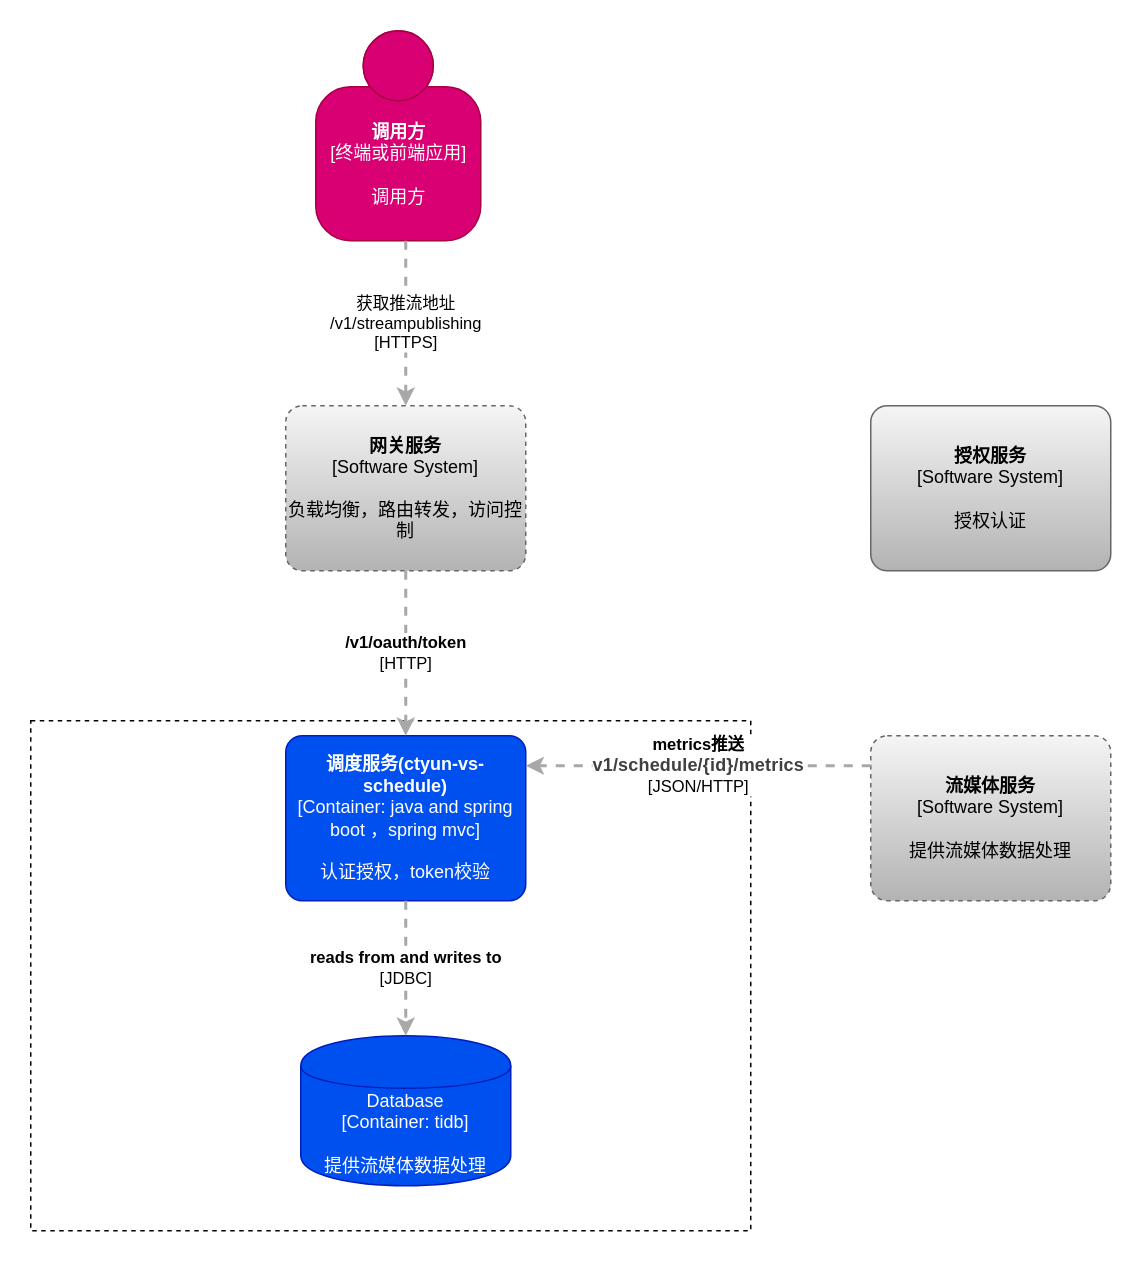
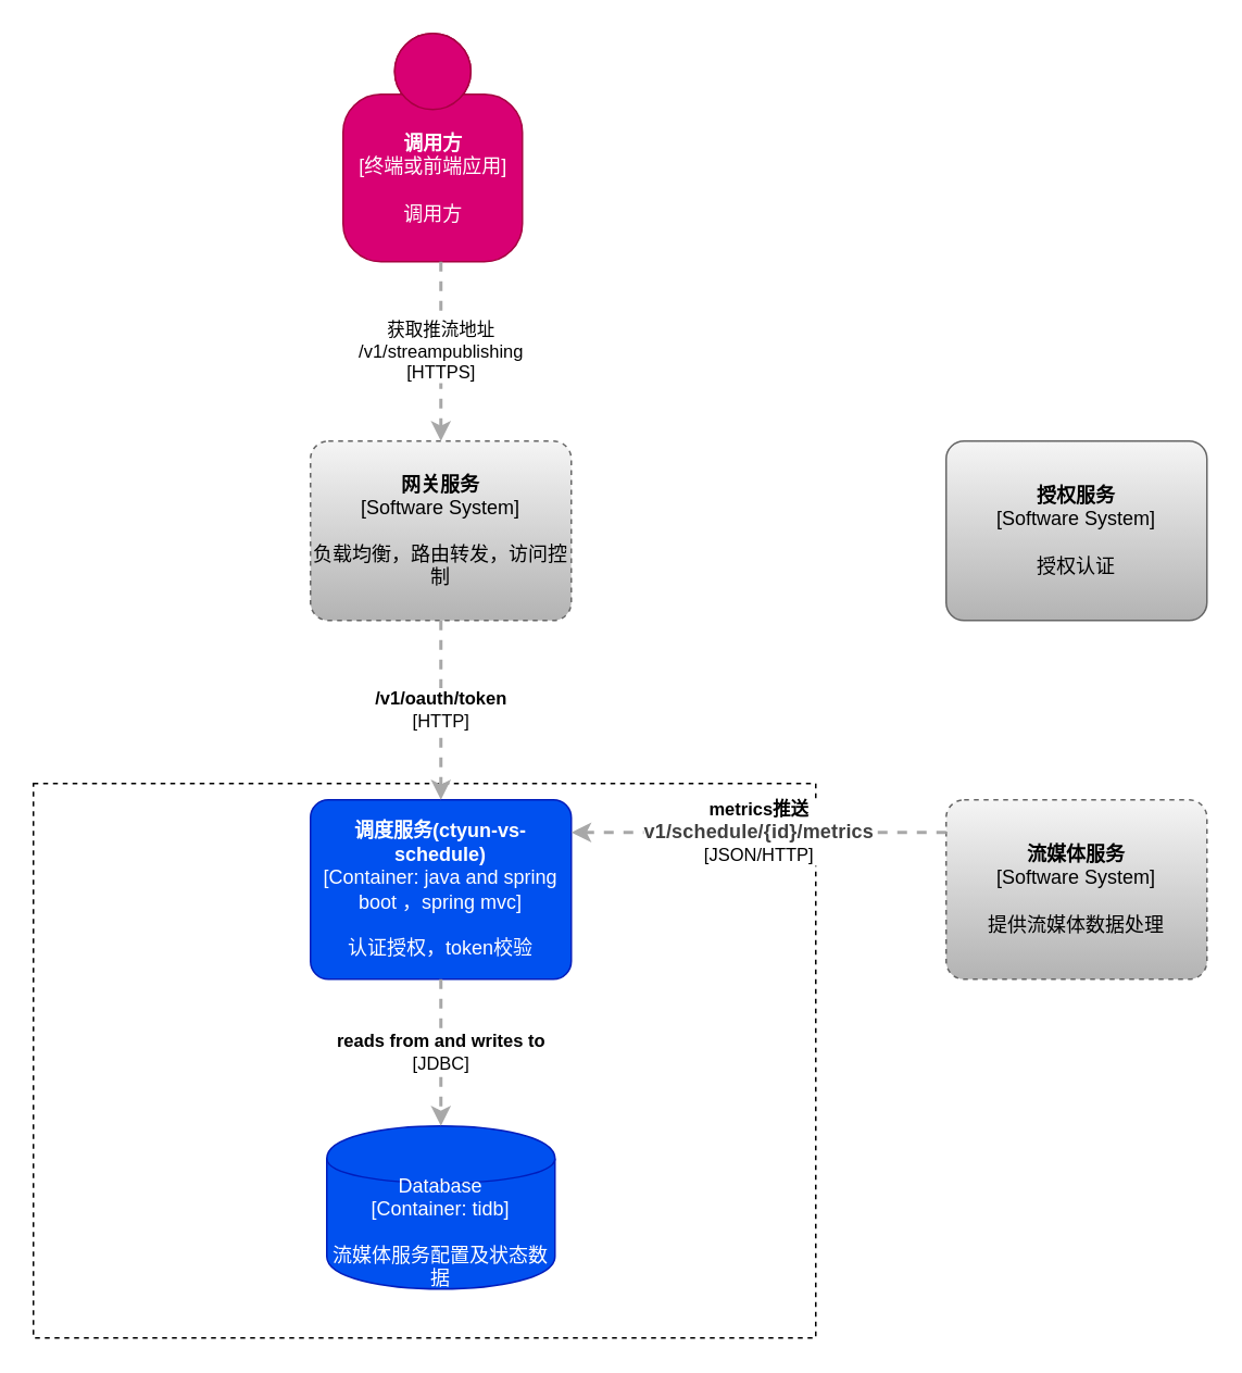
  <mxCell id="0" />
  <mxCell id="1" parent="0" />
  <mxCell id="2" value="&lt;div&gt;&lt;br&gt;&lt;/div&gt;&lt;div style=&quot;text-align: justify&quot;&gt;&lt;/div&gt;" style="rounded=0;whiteSpace=wrap;html=1;strokeWidth=1;dashed=1;align=left;" vertex="1" parent="1"><mxGeometry x="20" y="480" width="480" height="340" as="geometry" /></mxCell>
- <mxCell id="3" value="&lt;span&gt;Database&lt;/span&gt;&lt;div&gt;[Container: tidb]&lt;/div&gt;&lt;br&gt;&lt;div&gt;提供流媒体数据处理&lt;/div&gt;" style="shape=cylinder;whiteSpace=wrap;html=1;boundedLbl=1;rounded=0;labelBackgroundColor=none;fillColor=#0050ef;fontSize=12;fontColor=#ffffff;align=center;strokeColor=#001DBC;points=[[0.5,0,0],[1,0.25,0],[1,0.5,0],[1,0.75,0],[0.5,1,0],[0,0.75,0],[0,0.5,0],[0,0.25,0]];" vertex="1" parent="1"><mxGeometry x="200" y="690" width="140" height="100" as="geometry" /></mxCell>
+ <mxCell id="3" value="&lt;span&gt;Database&lt;/span&gt;&lt;div&gt;[Container: tidb]&lt;/div&gt;&lt;br&gt;&lt;div&gt;流媒体服务配置及状态数据&lt;/div&gt;" style="shape=cylinder;whiteSpace=wrap;html=1;boundedLbl=1;rounded=0;labelBackgroundColor=none;fillColor=#0050ef;fontSize=12;fontColor=#ffffff;align=center;strokeColor=#001DBC;points=[[0.5,0,0],[1,0.25,0],[1,0.5,0],[1,0.75,0],[0.5,1,0],[0,0.75,0],[0,0.5,0],[0,0.25,0]];" vertex="1" parent="1"><mxGeometry x="200" y="690" width="140" height="100" as="geometry" /></mxCell>
  <mxCell id="4" value="&lt;b&gt;调度服务(ctyun-vs-schedule)&lt;/b&gt;&lt;br&gt;&lt;div&gt;[Container:&amp;nbsp;&lt;span&gt;java and spring boot ，spring mvc&lt;/span&gt;&lt;span&gt;]&lt;/span&gt;&lt;/div&gt;&lt;br&gt;&lt;div&gt;认证授权，token校验&lt;/div&gt;" style="rounded=1;whiteSpace=wrap;html=1;labelBackgroundColor=none;fillColor=#0050ef;align=center;arcSize=10;strokeColor=#001DBC;points=[[0.25,0,0],[0.5,0,0],[0.75,0,0],[1,0.25,0],[1,0.5,0],[1,0.75,0],[0.75,1,0],[0.5,1,0],[0.25,1,0],[0,0.75,0],[0,0.5,0],[0,0.25,0]];fontColor=#ffffff;" vertex="1" parent="1"><mxGeometry x="190" y="490" width="160" height="110.0" as="geometry" /></mxCell>
  <mxCell id="5" value="&lt;b&gt;调用方&lt;/b&gt;&lt;br&gt;&lt;div&gt;[终端或前端应用]&lt;/div&gt;&lt;br&gt;&lt;div&gt;调用方&lt;/div&gt;" style="html=1;dashed=0;whitespace=wrap;fillColor=#d80073;strokeColor=#A50040;shape=mxgraph.c4.person;align=center;points=[[0.5,0,0],[1,0.5,0],[1,0.75,0],[0.75,1,0],[0.5,1,0],[0.25,1,0],[0,0.75,0],[0,0.5,0]];fontColor=#ffffff;" vertex="1" parent="1"><mxGeometry x="210" y="20" width="110.0" height="140" as="geometry" /></mxCell>
  <mxCell id="6" value="&lt;div style=&quot;text-align: left&quot;&gt;&lt;div style=&quot;text-align: center&quot;&gt;&lt;b&gt;reads from and writes to&lt;/b&gt;&lt;/div&gt;&lt;div style=&quot;text-align: center&quot;&gt;[JDBC]&lt;/div&gt;&lt;/div&gt;" style="edgeStyle=none;rounded=0;html=1;jettySize=auto;orthogonalLoop=1;strokeColor=#A8A8A8;strokeWidth=2;fontColor=#000000;jumpStyle=none;dashed=1;entryX=0.5;entryY=0;entryDx=0;entryDy=0;entryPerimeter=0;exitX=0.5;exitY=1;exitDx=0;exitDy=0;exitPerimeter=0;" edge="1" parent="1" source="4" target="3"><mxGeometry width="200" relative="1" as="geometry"><mxPoint x="300" y="640" as="sourcePoint" /><mxPoint x="500" y="640" as="targetPoint" /></mxGeometry></mxCell>
  <mxCell id="7" value="&lt;b&gt;流媒体服务&lt;/b&gt;&lt;br&gt;&lt;div&gt;[Software System]&lt;/div&gt;&lt;br&gt;&lt;div&gt;提供流媒体数据处理&lt;/div&gt;" style="rounded=1;whiteSpace=wrap;html=1;labelBackgroundColor=none;fillColor=#f5f5f5;align=center;arcSize=10;strokeColor=#666666;points=[[0.25,0,0],[0.5,0,0],[0.75,0,0],[1,0.25,0],[1,0.5,0],[1,0.75,0],[0.75,1,0],[0.5,1,0],[0.25,1,0],[0,0.75,0],[0,0.5,0],[0,0.25,0]];dashed=1;gradientColor=#b3b3b3;" vertex="1" parent="1"><mxGeometry x="580" y="490" width="160" height="110.0" as="geometry" /></mxCell>
  <mxCell id="8" value="&lt;div style=&quot;text-align: left&quot;&gt;&lt;div style=&quot;text-align: center&quot;&gt;&lt;b&gt;metrics推送&lt;/b&gt;&lt;/div&gt;&lt;div style=&quot;text-align: center&quot;&gt;&lt;span style=&quot;text-align: left ; letter-spacing: 0.12px&quot;&gt;&lt;font color=&quot;#404040&quot; style=&quot;font-size: 12px&quot;&gt;&lt;b&gt;v1/schedule/{id}/metrics&lt;/b&gt;&lt;/font&gt;&lt;/span&gt;&lt;/div&gt;&lt;div style=&quot;text-align: center&quot;&gt;[JSON/HTTP]&lt;br&gt;&lt;/div&gt;&lt;/div&gt;" style="edgeStyle=none;rounded=0;html=1;jettySize=auto;orthogonalLoop=1;strokeColor=#A8A8A8;strokeWidth=2;fontColor=#000000;jumpStyle=none;dashed=1;exitX=0;exitY=0.5;exitDx=0;exitDy=0;exitPerimeter=0;entryX=1;entryY=0.5;entryDx=0;entryDy=0;entryPerimeter=0;" edge="1" parent="1"><mxGeometry width="200" relative="1" as="geometry"><mxPoint x="580" y="510" as="sourcePoint" /><mxPoint x="350" y="510" as="targetPoint" /></mxGeometry></mxCell>
  <mxCell id="9" value="&lt;b&gt;网关服务&lt;/b&gt;&lt;br&gt;&lt;div&gt;[Software System]&lt;/div&gt;&lt;br&gt;&lt;div&gt;负载均衡，路由转发，访问控制&lt;/div&gt;" style="rounded=1;whiteSpace=wrap;html=1;labelBackgroundColor=none;fillColor=#f5f5f5;align=center;arcSize=10;strokeColor=#666666;points=[[0.25,0,0],[0.5,0,0],[0.75,0,0],[1,0.25,0],[1,0.5,0],[1,0.75,0],[0.75,1,0],[0.5,1,0],[0.25,1,0],[0,0.75,0],[0,0.5,0],[0,0.25,0]];dashed=1;gradientColor=#b3b3b3;" vertex="1" parent="1"><mxGeometry x="190" y="270" width="160" height="110.0" as="geometry" /></mxCell>
  <mxCell id="10" value="&lt;div style=&quot;text-align: left&quot;&gt;&lt;div style=&quot;text-align: center&quot;&gt;&lt;div&gt;获取推流地址&lt;/div&gt;&lt;div&gt;/v1/streampublishing&lt;/div&gt;&lt;/div&gt;&lt;div style=&quot;text-align: center&quot;&gt;[HTTPS]&lt;/div&gt;&lt;/div&gt;" style="edgeStyle=none;rounded=0;html=1;entryX=0.5;entryY=0;jettySize=auto;orthogonalLoop=1;strokeColor=#A8A8A8;strokeWidth=2;fontColor=#000000;jumpStyle=none;dashed=1;entryDx=0;entryDy=0;entryPerimeter=0;" edge="1" parent="1" target="9"><mxGeometry width="200" relative="1" as="geometry"><mxPoint x="270" y="160" as="sourcePoint" /><mxPoint x="470" y="160" as="targetPoint" /></mxGeometry></mxCell>
  <mxCell id="11" value="&lt;div style=&quot;text-align: left&quot;&gt;&lt;div style=&quot;text-align: center&quot;&gt;&lt;b&gt;/v1/oauth/token&lt;/b&gt;&lt;br&gt;&lt;/div&gt;&lt;div style=&quot;text-align: center&quot;&gt;[HTTP]&lt;/div&gt;&lt;/div&gt;" style="edgeStyle=none;rounded=0;html=1;jettySize=auto;orthogonalLoop=1;strokeColor=#A8A8A8;strokeWidth=2;fontColor=#000000;jumpStyle=none;dashed=1;exitX=0.5;exitY=1;exitDx=0;exitDy=0;exitPerimeter=0;" edge="1" parent="1" source="9" target="4"><mxGeometry width="200" relative="1" as="geometry"><mxPoint x="270" y="430" as="sourcePoint" /><mxPoint x="470" y="430" as="targetPoint" /></mxGeometry></mxCell>
  <mxCell id="12" value="&lt;b&gt;授权服务&lt;/b&gt;&lt;br&gt;&lt;div&gt;[Software System]&lt;/div&gt;&lt;br&gt;&lt;div&gt;授权认证&lt;/div&gt;" style="rounded=1;whiteSpace=wrap;html=1;labelBackgroundColor=none;fillColor=#f5f5f5;align=center;arcSize=10;strokeColor=#666666;points=[[0.25,0,0],[0.5,0,0],[0.75,0,0],[1,0.25,0],[1,0.5,0],[1,0.75,0],[0.75,1,0],[0.5,1,0],[0.25,1,0],[0,0.75,0],[0,0.5,0],[0,0.25,0]];dashed=0;gradientColor=#b3b3b3;" vertex="1" parent="1"><mxGeometry x="580" y="270" width="160" height="110.0" as="geometry" /></mxCell>
